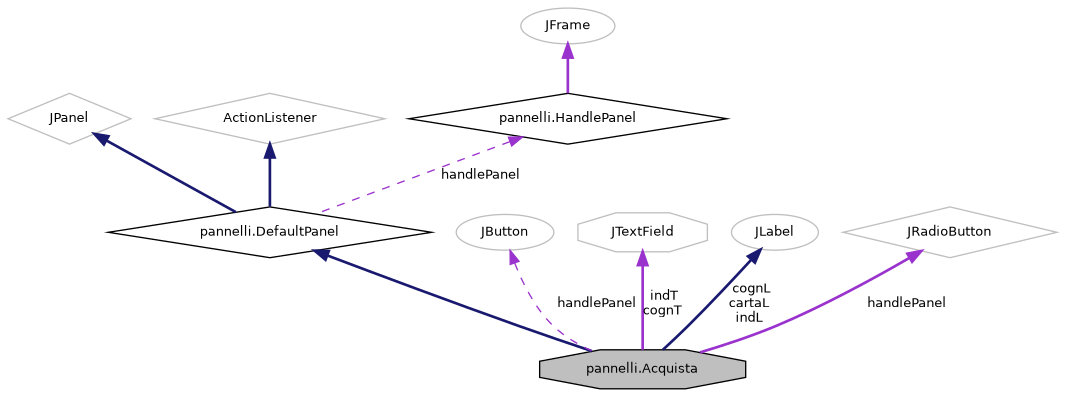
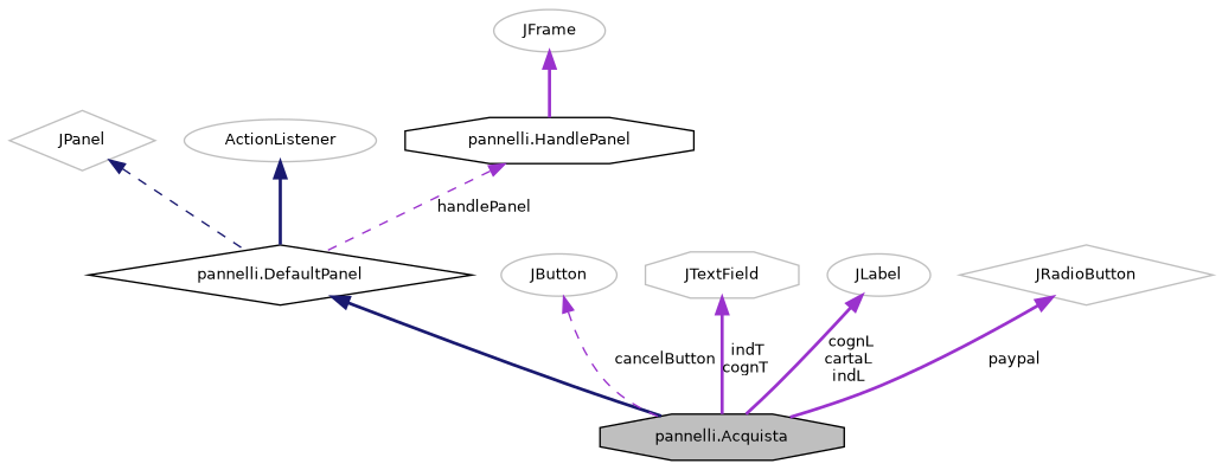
  digraph {
    node [color=grey75 fillcolor=white fontname=Helvetica fontsize=10 shape=ellipse style=filled]
    edge [color=darkorchid3 dir=back fontname=Helvetica fontsize=10 labelfontname=Helvetica labelfontsize=10 style=bold]
    n1 [color=black fillcolor=grey75 fontcolor=black height=0.2 label="pannelli.Acquista" shape=octagon width=0.4]
    n2 [color=black height=0.2 label="pannelli.DefaultPanel" shape=diamond width=0.4]
    n3 [height=0.2 label=JPanel shape=diamond width=0.4]
-   n4 [height=0.2 label=ActionListener shape=diamond width=0.4]
-   n5 [color=black height=0.2 label="pannelli.HandlePanel" shape=diamond width=0.4]
+   n4 [height=0.2 label=ActionListener width=0.4]
+   n5 [color=black height=0.2 label="pannelli.HandlePanel" shape=octagon width=0.4]
    n6 [height=0.2 label=JFrame width=0.4]
    n7 [height=0.2 label=JButton width=0.4]
    n8 [height=0.2 label=JTextField shape=octagon width=0.4]
    n9 [height=0.2 label=JLabel width=0.4]
    n10 [height=0.2 label=JRadioButton shape=diamond width=0.4]
    n2 -> n1 [color=midnightblue]
-   n3 -> n2 [color=midnightblue]
+   n3 -> n2 [color=midnightblue style=dashed]
    n4 -> n2 [color=midnightblue]
    n5 -> n2 [label=" handlePanel" style=dashed]
    n6 -> n5
-   n7 -> n1 [label=" handlePanel" style=dashed]
+   n7 -> n1 [label=" cancelButton" style=dashed]
    n8 -> n1 [label=" indT\ncognT"]
-   n9 -> n1 [color=midnightblue label=" cognL\ncartaL\nindL"]
-   n10 -> n1 [label=" handlePanel"]
+   n9 -> n1 [label=" cognL\ncartaL\nindL"]
+   n10 -> n1 [label=" paypal"]
  }
